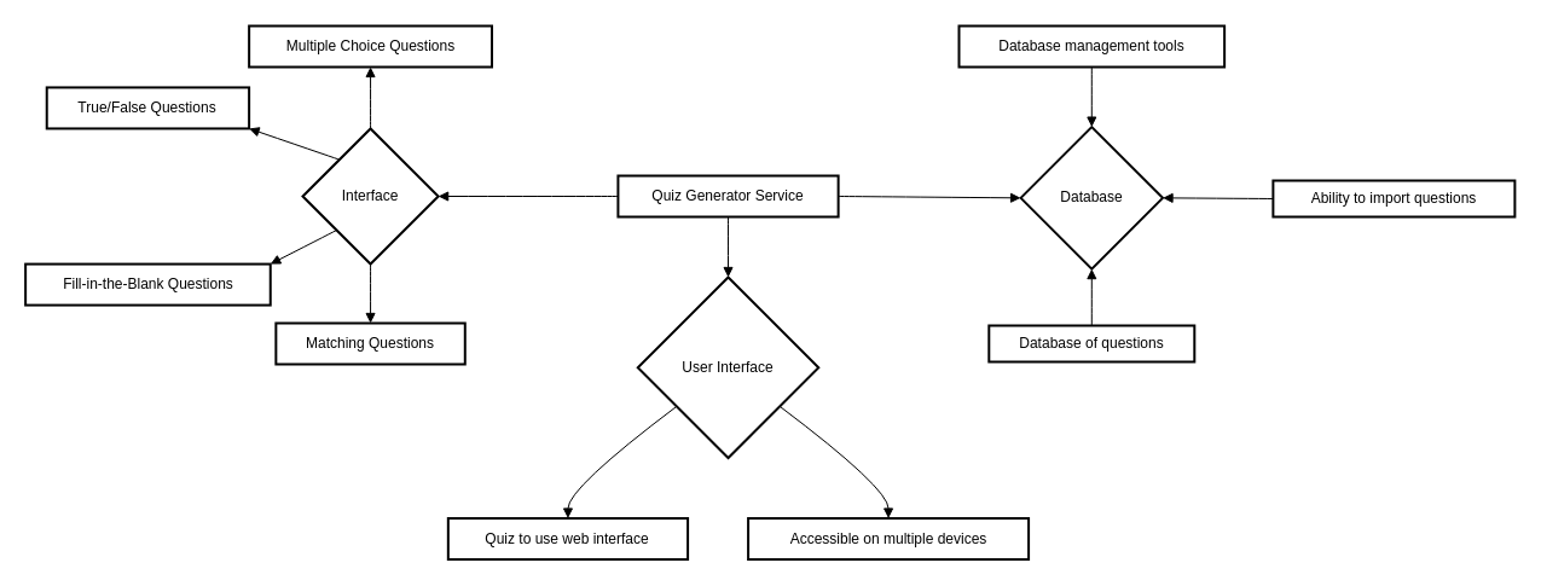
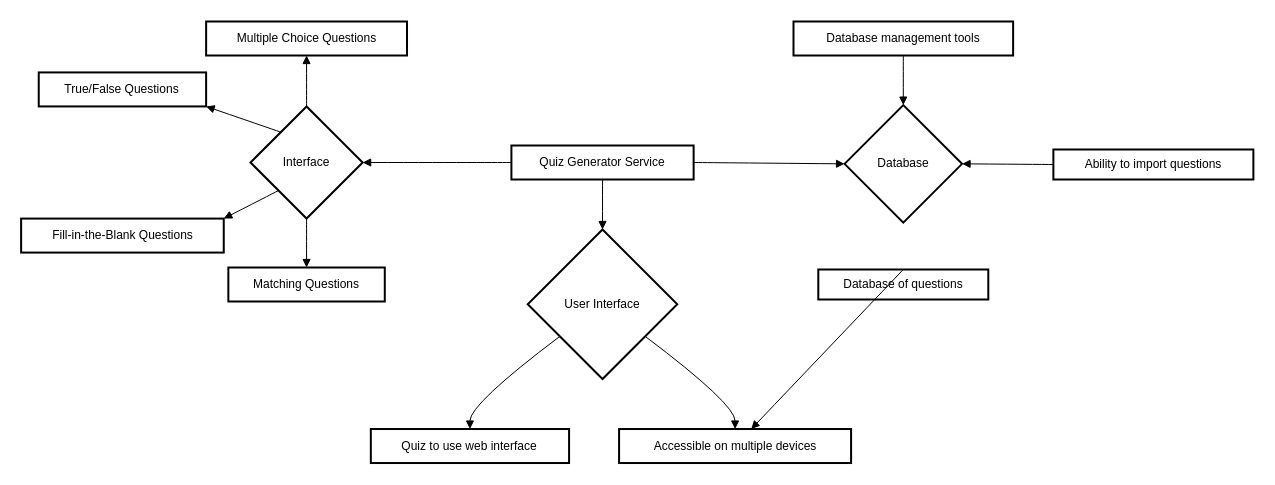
  <mxCell id="0" />
  <mxCell id="1" parent="0" />
  <mxCell id="2" value="Quiz Generator Service" style="whiteSpace=wrap;strokeWidth=2;" parent="1" vertex="1"><mxGeometry x="510.912" width="182.217" height="34" as="geometry" y="145" /></mxCell>
  <mxCell id="3" value="Interface" style="rhombus;strokeWidth=2;whiteSpace=wrap;direction=south;" parent="1" vertex="1"><mxGeometry x="249.994" y="105.923" width="112.15" height="112.15" as="geometry" /></mxCell>
  <mxCell id="4" value="User Interface" style="rhombus;strokeWidth=2;whiteSpace=wrap;" parent="1" vertex="1"><mxGeometry x="527.262" y="229" width="149.517" height="149.517" as="geometry" /></mxCell>
  <mxCell id="5" value="Database" style="rhombus;strokeWidth=2;whiteSpace=wrap;direction=north;" parent="1" vertex="1"><mxGeometry x="844.05" y="104.588" width="117.5" height="117.5" as="geometry" /></mxCell>
  <mxCell id="6" value="Multiple Choice Questions" style="whiteSpace=wrap;strokeWidth=2;" parent="1" vertex="1"><mxGeometry x="205.63" y="20.997" width="200.883" height="34" as="geometry" /></mxCell>
  <mxCell id="7" value="True/False Questions" style="whiteSpace=wrap;strokeWidth=2;" parent="1" vertex="1"><mxGeometry x="38.243" y="71.927" width="167.383" height="34" as="geometry" /></mxCell>
  <mxCell id="8" value="Fill-in-the-Blank Questions" style="whiteSpace=wrap;strokeWidth=2;" parent="1" vertex="1"><mxGeometry x="20.617" y="218.077" width="202.633" height="34" as="geometry" /></mxCell>
  <mxCell id="9" value="Matching Questions" style="whiteSpace=wrap;strokeWidth=2;" parent="1" vertex="1"><mxGeometry x="227.85" y="266.997" width="156.433" height="34" as="geometry" /></mxCell>
  <mxCell id="10" value="Quiz to use web interface" style="whiteSpace=wrap;strokeWidth=2;" parent="1" vertex="1"><mxGeometry x="370.333" y="428.517" width="198.25" height="34" as="geometry" /></mxCell>
  <mxCell id="11" value="Accessible on multiple devices" style="whiteSpace=wrap;strokeWidth=2;" parent="1" vertex="1"><mxGeometry x="618.583" y="428.517" width="232" height="34" as="geometry" /></mxCell>
  <mxCell id="12" value="Database of questions" style="whiteSpace=wrap;strokeWidth=2;flipH=1;flipV=0;direction=east;" parent="1" vertex="1"><mxGeometry x="817.8" y="269" width="170" height="30" as="geometry" /></mxCell>
  <mxCell id="13" value="Ability to import questions" style="whiteSpace=wrap;strokeWidth=2;flipH=1;flipV=0;direction=east;" parent="1" vertex="1"><mxGeometry x="1052.88" y="149" width="200" height="30" as="geometry" /></mxCell>
  <mxCell id="14" value="Database management tools" style="whiteSpace=wrap;strokeWidth=2;flipH=1;flipV=0;direction=west;" parent="1" vertex="1"><mxGeometry x="792.997" y="20.997" width="219.617" height="34" as="geometry" /></mxCell>
  <mxCell id="15" value="" style="curved=1;startArrow=none;endArrow=block;exitX=0;exitY=0.5;entryX=0.5;entryY=0;exitDx=0;exitDy=0;" parent="1" source="2" target="3" edge="1"><mxGeometry relative="1" as="geometry" /></mxCell>
  <mxCell id="16" value="" style="curved=1;startArrow=none;endArrow=block;exitX=0.5;exitY=1;entryX=0.5;entryY=0;" parent="1" source="2" target="4" edge="1"><mxGeometry relative="1" as="geometry"><Array as="points" /></mxGeometry></mxCell>
  <mxCell id="17" value="" style="curved=1;startArrow=none;endArrow=block;exitX=1;exitY=0.5;entryX=0.5;entryY=0;entryDx=0;entryDy=0;exitDx=0;exitDy=0;" parent="1" source="2" target="5" edge="1"><mxGeometry relative="1" as="geometry"><mxPoint x="1173" y="175" as="targetPoint" /></mxGeometry></mxCell>
  <mxCell id="18" value="" style="curved=1;startArrow=none;endArrow=block;exitX=0;exitY=0.5;entryX=0.5;entryY=1;exitDx=0;exitDy=0;entryDx=0;entryDy=0;" parent="1" source="3" target="6" edge="1"><mxGeometry relative="1" as="geometry" /></mxCell>
  <mxCell id="19" value="" style="curved=1;startArrow=none;endArrow=block;exitX=0;exitY=0.924;entryX=1;entryY=1;entryDx=0;entryDy=0;" parent="1" source="3" target="7" edge="1"><mxGeometry relative="1" as="geometry"><mxPoint x="201.99" y="85" as="targetPoint" /></mxGeometry></mxCell>
  <mxCell id="20" value="" style="curved=1;startArrow=none;endArrow=block;exitX=1;exitY=1;entryX=1;entryY=0;entryDx=0;entryDy=0;exitDx=0;exitDy=0;" parent="1" source="3" target="8" edge="1"><mxGeometry relative="1" as="geometry" /></mxCell>
  <mxCell id="21" value="" style="curved=1;startArrow=none;endArrow=block;exitX=1;exitY=0.5;entryX=0.5;entryY=0;exitDx=0;exitDy=0;" parent="1" source="3" target="9" edge="1"><mxGeometry relative="1" as="geometry" /></mxCell>
  <mxCell id="22" value="" style="curved=1;startArrow=none;endArrow=block;exitX=0;exitY=0.876;entryX=0.5;entryY=0;" parent="1" source="4" target="10" edge="1"><mxGeometry relative="1" as="geometry"><Array as="points"><mxPoint x="469.458" y="403.517" /></Array></mxGeometry></mxCell>
  <mxCell id="23" value="" style="curved=1;startArrow=none;endArrow=block;exitX=1;exitY=0.876;entryX=0.5;entryY=0;" parent="1" source="4" target="11" edge="1"><mxGeometry relative="1" as="geometry"><Array as="points"><mxPoint x="734.583" y="403.517" /></Array></mxGeometry></mxCell>
- <mxCell id="24" value="" style="curved=1;startArrow=none;endArrow=block;exitX=0.5;exitY=0;entryX=0;entryY=0.5;exitDx=0;exitDy=0;entryDx=0;entryDy=0;" parent="1" source="12" target="5" edge="1"><mxGeometry relative="1" as="geometry" /></mxCell>
+ <mxCell id="24" value="" style="curved=1;startArrow=none;endArrow=block;exitX=0.5;exitY=0;exitDx=0;exitDy=0;" parent="1" source="12" target="11" edge="1"><mxGeometry relative="1" as="geometry" /></mxCell>
  <mxCell id="25" value="" style="curved=1;startArrow=none;endArrow=block;exitX=0;exitY=0.5;entryX=0.5;entryY=1;exitDx=0;exitDy=0;entryDx=0;entryDy=0;" parent="1" source="13" target="5" edge="1"><mxGeometry relative="1" as="geometry" /></mxCell>
  <mxCell id="26" value="" style="curved=1;startArrow=none;endArrow=block;exitX=0.5;exitY=0;entryX=1;entryY=0.5;exitDx=0;exitDy=0;entryDx=0;entryDy=0;" parent="1" source="14" target="5" edge="1"><mxGeometry relative="1" as="geometry" /></mxCell>
